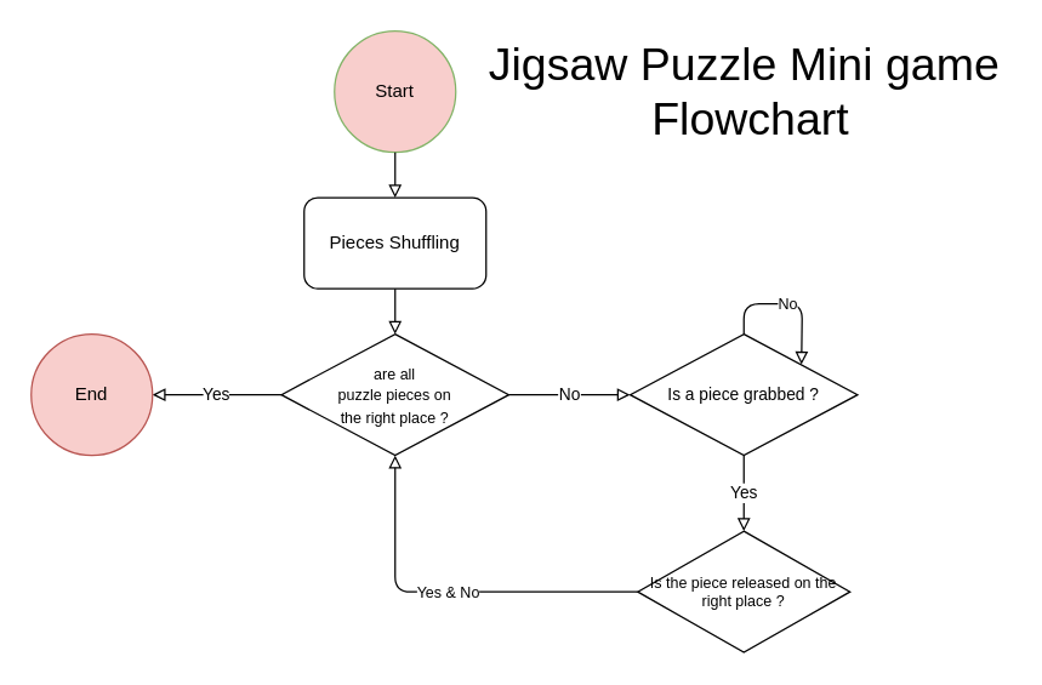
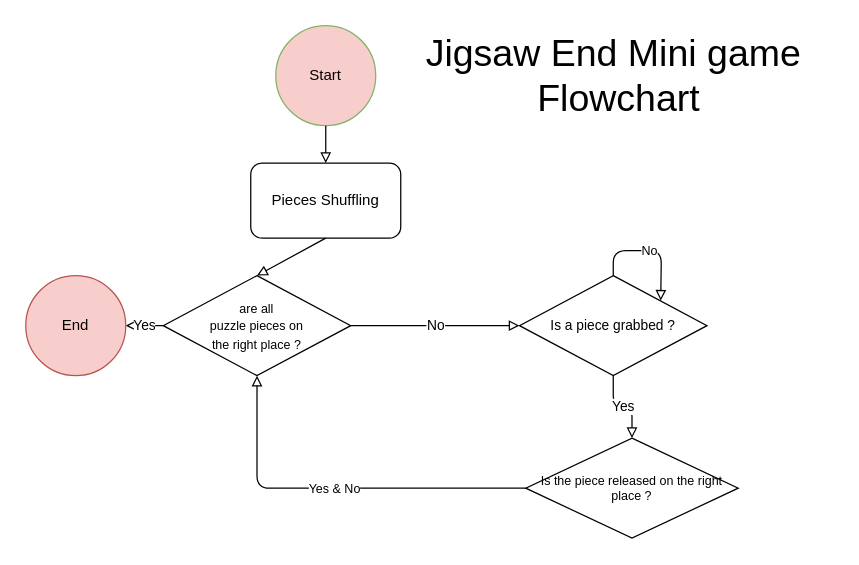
  <mxCell id="0" />
  <mxCell id="1" parent="0" />
  <mxCell id="2" value="Start" style="ellipse;whiteSpace=wrap;html=1;aspect=fixed;fillColor=#f8cecc;strokeColor=#82b366;" vertex="1" parent="1"><mxGeometry x="220" y="20" width="80" height="80" as="geometry" /></mxCell>
  <mxCell id="3" value="Pieces Shuffling" style="rounded=1;whiteSpace=wrap;html=1;" vertex="1" parent="1"><mxGeometry x="200" y="130" width="120" height="60" as="geometry" /></mxCell>
  <mxCell id="4" value="" style="endArrow=block;html=1;exitX=0.5;exitY=1;exitDx=0;exitDy=0;entryX=0.5;entryY=0;entryDx=0;entryDy=0;rounded=1;endFill=0;" edge="1" parent="1" source="2" target="3"><mxGeometry width="50" height="50" relative="1" as="geometry"><mxPoint x="435" y="380" as="sourcePoint" /><mxPoint x="485" y="330" as="targetPoint" /></mxGeometry></mxCell>
  <mxCell id="5" value="" style="endArrow=block;html=1;exitX=0.5;exitY=1;exitDx=0;exitDy=0;rounded=1;endFill=0;entryX=0.5;entryY=0;entryDx=0;entryDy=0;" edge="1" parent="1" source="3" target="6"><mxGeometry width="50" height="50" relative="1" as="geometry"><mxPoint x="235" y="230" as="sourcePoint" /><mxPoint x="245" y="280" as="targetPoint" /><Array as="points" /></mxGeometry></mxCell>
- <mxCell id="6" value="&lt;font style=&quot;font-size: 10px&quot;&gt;are all &lt;br&gt;puzzle pieces on &lt;br&gt;the right place ?&lt;/font&gt;" style="rhombus;whiteSpace=wrap;html=1;" vertex="1" parent="1"><mxGeometry x="185" y="220" width="150" height="80" as="geometry" /></mxCell>
+ <mxCell id="6" value="&lt;font style=&quot;font-size: 10px&quot;&gt;are all &lt;br&gt;puzzle pieces on &lt;br&gt;the right place ?&lt;/font&gt;" style="rhombus;whiteSpace=wrap;html=1;" vertex="1" parent="1"><mxGeometry x="130" y="220" width="150" height="80" as="geometry" /></mxCell>
  <mxCell id="7" value="Yes" style="edgeStyle=orthogonalEdgeStyle;rounded=1;orthogonalLoop=1;jettySize=auto;html=1;exitX=0.5;exitY=1;exitDx=0;exitDy=0;endArrow=block;endFill=0;" edge="1" parent="1" source="8" target="13"><mxGeometry relative="1" as="geometry"><mxPoint x="490" y="340" as="targetPoint" /></mxGeometry></mxCell>
  <mxCell id="8" value="&lt;span style=&quot;font-size: 11px&quot;&gt;Is a piece grabbed ?&lt;/span&gt;" style="rhombus;whiteSpace=wrap;html=1;" vertex="1" parent="1"><mxGeometry x="415" y="220" width="150" height="80" as="geometry" /></mxCell>
  <mxCell id="9" value="No" style="endArrow=block;html=1;exitX=1;exitY=0.5;exitDx=0;exitDy=0;rounded=1;endFill=0;entryX=0;entryY=0.5;entryDx=0;entryDy=0;" edge="1" parent="1" source="6" target="8"><mxGeometry width="50" height="50" relative="1" as="geometry"><mxPoint x="255" y="190" as="sourcePoint" /><mxPoint x="255" y="230" as="targetPoint" /><Array as="points" /></mxGeometry></mxCell>
  <mxCell id="10" value="Yes" style="endArrow=block;html=1;exitX=0;exitY=0.5;exitDx=0;exitDy=0;rounded=1;endFill=0;" edge="1" parent="1" source="6" target="11"><mxGeometry width="50" height="50" relative="1" as="geometry"><mxPoint x="160" y="180" as="sourcePoint" /><mxPoint x="140" y="420" as="targetPoint" /><Array as="points" /></mxGeometry></mxCell>
  <mxCell id="11" value="End" style="ellipse;whiteSpace=wrap;html=1;aspect=fixed;fillColor=#f8cecc;strokeColor=#b85450;" vertex="1" parent="1"><mxGeometry x="20" y="220" width="80" height="80" as="geometry" /></mxCell>
  <mxCell id="12" value="Yes &amp;amp; No" style="edgeStyle=orthogonalEdgeStyle;rounded=1;orthogonalLoop=1;jettySize=auto;html=1;exitX=0;exitY=0.5;exitDx=0;exitDy=0;entryX=0.5;entryY=1;entryDx=0;entryDy=0;endArrow=block;endFill=0;fontSize=10;" edge="1" parent="1" source="13" target="6"><mxGeometry relative="1" as="geometry" /></mxCell>
- <mxCell id="13" value="Is the piece released on the right place ?" style="rhombus;fontSize=10;whiteSpace=wrap;html=1;labelBackgroundColor=none;verticalAlign=middle;" vertex="1" parent="1"><mxGeometry x="420" y="350" width="140" height="80" as="geometry" /></mxCell>
+ <mxCell id="13" value="Is the piece released on the right place ?" style="rhombus;fontSize=10;whiteSpace=wrap;html=1;labelBackgroundColor=none;verticalAlign=middle;" vertex="1" parent="1"><mxGeometry x="420" y="350" width="170" height="80" as="geometry" /></mxCell>
  <mxCell id="14" value="No" style="edgeStyle=orthogonalEdgeStyle;rounded=1;orthogonalLoop=1;jettySize=auto;html=1;exitX=0.5;exitY=0;exitDx=0;exitDy=0;endArrow=block;endFill=0;fontSize=10;" edge="1" parent="1" source="8"><mxGeometry relative="1" as="geometry"><mxPoint x="528" y="240" as="targetPoint" /></mxGeometry></mxCell>
- <mxCell id="15" value="Jigsaw Puzzle Mini game&lt;br style=&quot;font-size: 30px&quot;&gt;&amp;nbsp;Flowchart" style="text;html=1;align=center;verticalAlign=middle;resizable=0;points=[];autosize=1;fontSize=30;" vertex="1" parent="1"><mxGeometry x="315" y="20" width="350" height="80" as="geometry" /></mxCell>
+ <mxCell id="15" value="Jigsaw End Mini game&lt;br style=&quot;font-size: 30px&quot;&gt;&amp;nbsp;Flowchart" style="text;html=1;align=center;verticalAlign=middle;resizable=0;points=[];autosize=1;fontSize=30;" vertex="1" parent="1"><mxGeometry x="315" y="20" width="350" height="80" as="geometry" /></mxCell>
